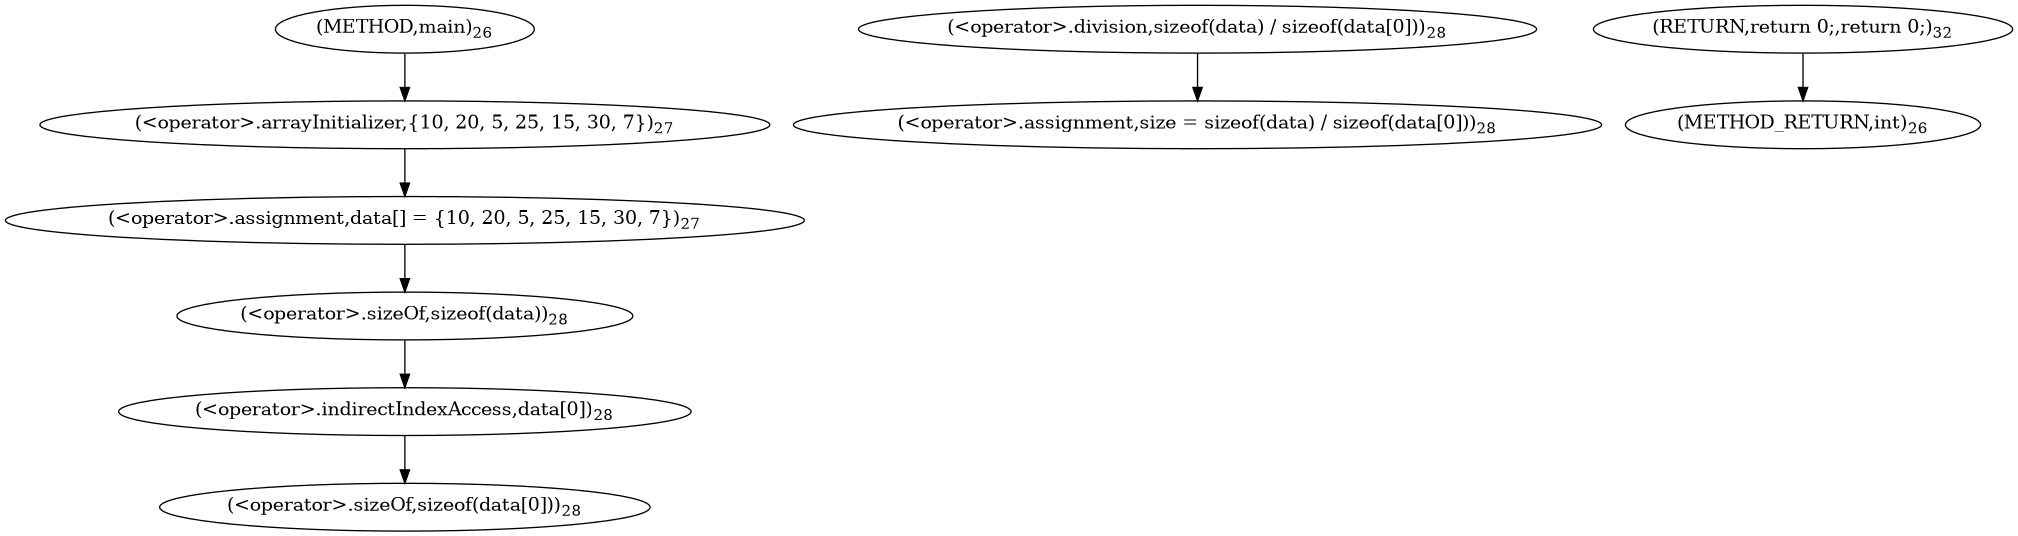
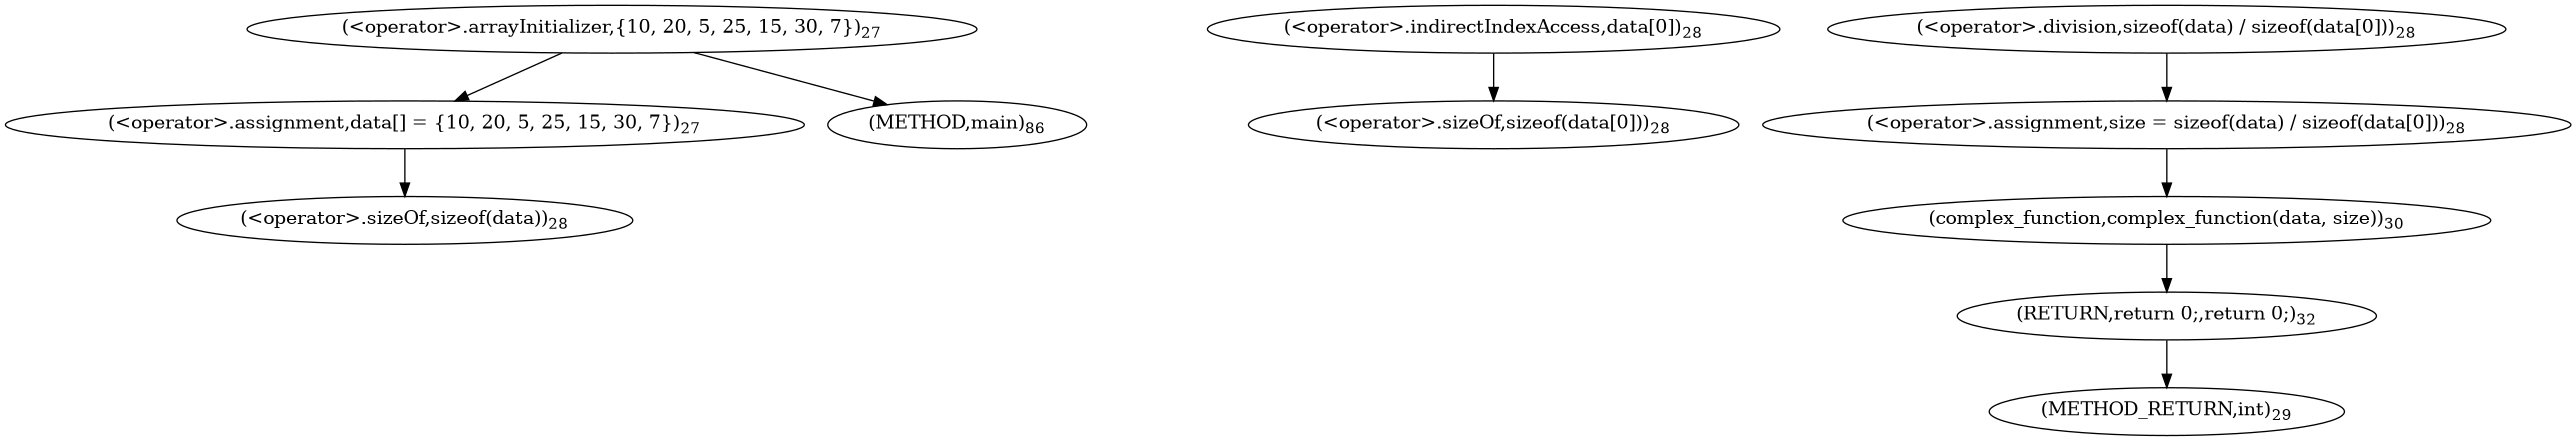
  digraph {
    n1 [label=<(&lt;operator&gt;.assignment,data[] = {10, 20, 5, 25, 15, 30, 7})<SUB>27</SUB>>]
    n2 [label=<(&lt;operator&gt;.sizeOf,sizeof(data))<SUB>28</SUB>>]
    n3 [label=<(&lt;operator&gt;.indirectIndexAccess,data[0])<SUB>28</SUB>>]
    n4 [label=<(&lt;operator&gt;.assignment,size = sizeof(data) / sizeof(data[0]))<SUB>28</SUB>>]
+   n5 [label=<(complex_function,complex_function(data, size))<SUB>30</SUB>>]
    n6 [label=<(RETURN,return 0;,return 0;)<SUB>32</SUB>>]
-   n7 [label=<(METHOD_RETURN,int)<SUB>26</SUB>>]
+   n7 [label=<(METHOD_RETURN,int)<SUB>29</SUB>>]
    n8 [label=<(&lt;operator&gt;.arrayInitializer,{10, 20, 5, 25, 15, 30, 7})<SUB>27</SUB>>]
    n9 [label=<(&lt;operator&gt;.division,sizeof(data) / sizeof(data[0]))<SUB>28</SUB>>]
    n10 [label=<(&lt;operator&gt;.sizeOf,sizeof(data[0]))<SUB>28</SUB>>]
-   n11 [label=<(METHOD,main)<SUB>26</SUB>>]
+   n11 [label=<(METHOD,main)<SUB>86</SUB>>]
    n1 -> n2
-   n2 -> n3
    n3 -> n10
+   n4 -> n5
+   n5 -> n6
    n6 -> n7
    n8 -> n1
    n9 -> n4
-   n11 -> n8
+   n8 -> n11
  }
